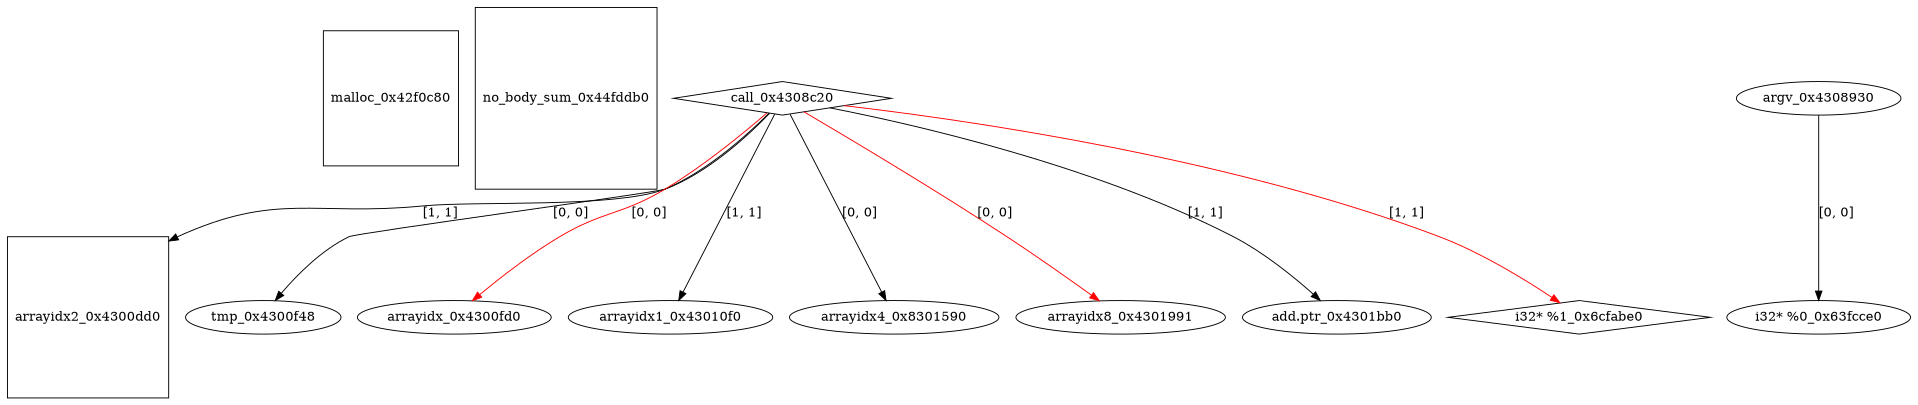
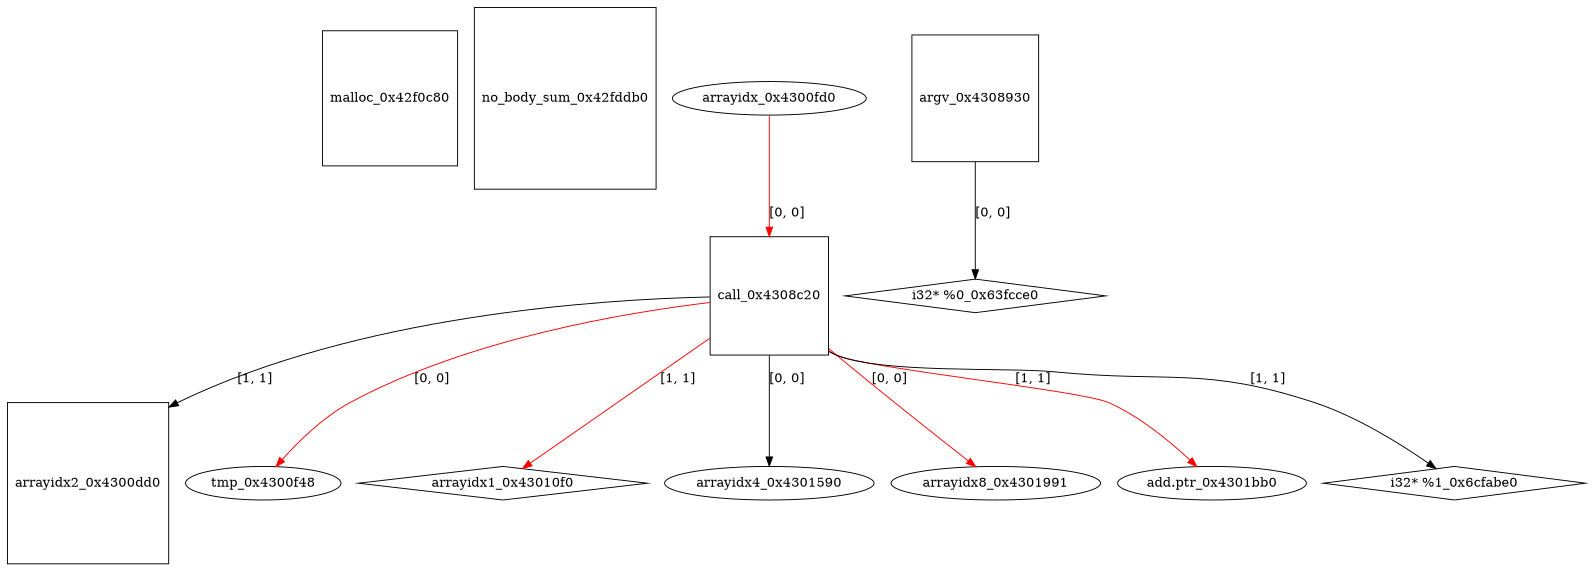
  digraph {
    node [shape=ellipse]
    edge [color=red]
    malloc_0x42f0c80 [shape=square]
-   no_body_sum_0x42fddb0 [shape=square label=no_body_sum_0x44fddb0]
+   no_body_sum_0x42fddb0 [shape=square]
    arrayidx2_0x4300dd0 [shape=square]
-   call_0x4308c20 [shape=diamond]
+   call_0x4308c20 [shape=square]
    tmp_0x4300f48
    arrayidx_0x4300fd0
-   arrayidx1_0x43010f0
-   arrayidx4_0x4301590 [label=arrayidx4_0x8301590]
+   arrayidx1_0x43010f0 [shape=diamond]
+   arrayidx4_0x4301590
    n9 [label=arrayidx8_0x4301991]
    "add.ptr_0x4301bb0"
    "i32* %1_0x6cfabe0" [shape=diamond]
-   "i32* %0_0x63fcce0"
-   argv_0x4308930
+   "i32* %0_0x63fcce0" [shape=diamond]
+   argv_0x4308930 [shape=square]
    call_0x4308c20 -> arrayidx2_0x4300dd0 [color=black label="[1, 1]"]
-   call_0x4308c20 -> tmp_0x4300f48 [color=black label="[0, 0]"]
-   call_0x4308c20 -> arrayidx_0x4300fd0 [label="[0, 0]"]
-   call_0x4308c20 -> arrayidx1_0x43010f0 [color=black label="[1, 1]"]
+   call_0x4308c20 -> tmp_0x4300f48 [label="[0, 0]"]
+   arrayidx_0x4300fd0 -> call_0x4308c20 [label="[0, 0]"]
+   call_0x4308c20 -> arrayidx1_0x43010f0 [label="[1, 1]"]
    call_0x4308c20 -> arrayidx4_0x4301590 [color=black label="[0, 0]"]
    call_0x4308c20 -> n9 [label="[0, 0]"]
-   call_0x4308c20 -> "add.ptr_0x4301bb0" [color=black label="[1, 1]"]
-   call_0x4308c20 -> "i32* %1_0x6cfabe0" [label="[1, 1]"]
+   call_0x4308c20 -> "add.ptr_0x4301bb0" [label="[1, 1]"]
+   call_0x4308c20 -> "i32* %1_0x6cfabe0" [label="[1, 1]" color=""]
    argv_0x4308930 -> "i32* %0_0x63fcce0" [label="[0, 0]" color=""]
  }
